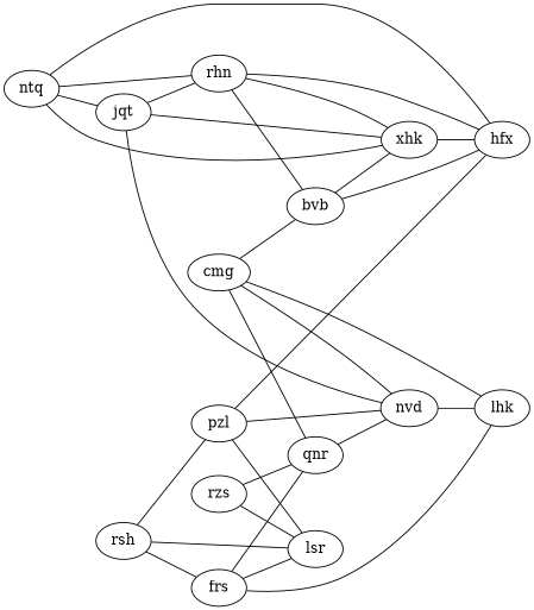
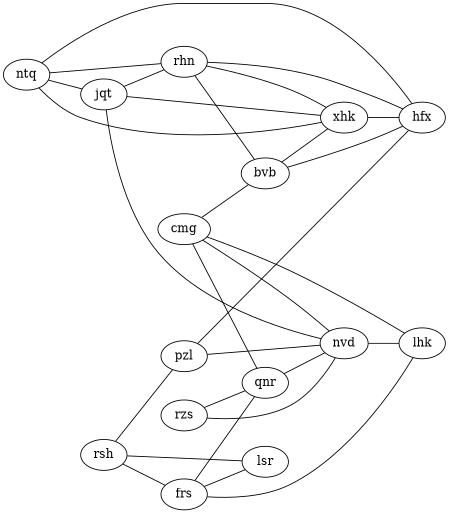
  graph {
    rankdir=LR
    cmg
    qnr
    nvd
    lhk
    bvb
    xhk
    hfx
    rhn
    pzl
    lsr
    rzs
    rsh
    frs
    jqt
    ntq
    cmg -- qnr
    cmg -- nvd
    cmg -- lhk
    cmg -- bvb
    qnr -- nvd
    nvd -- lhk
    bvb -- xhk
    bvb -- hfx
    xhk -- hfx
    rhn -- bvb
    rhn -- xhk
    rhn -- hfx
    pzl -- nvd
    pzl -- hfx
-   pzl -- lsr
    rzs -- qnr
-   rzs -- lsr
+   rzs -- nvd
    rsh -- pzl
    rsh -- lsr
    rsh -- frs
    frs -- qnr
    frs -- lhk
    frs -- lsr
    jqt -- nvd
    jqt -- xhk
    jqt -- rhn
    ntq -- xhk
    ntq -- hfx
    ntq -- rhn
    ntq -- jqt
  }
